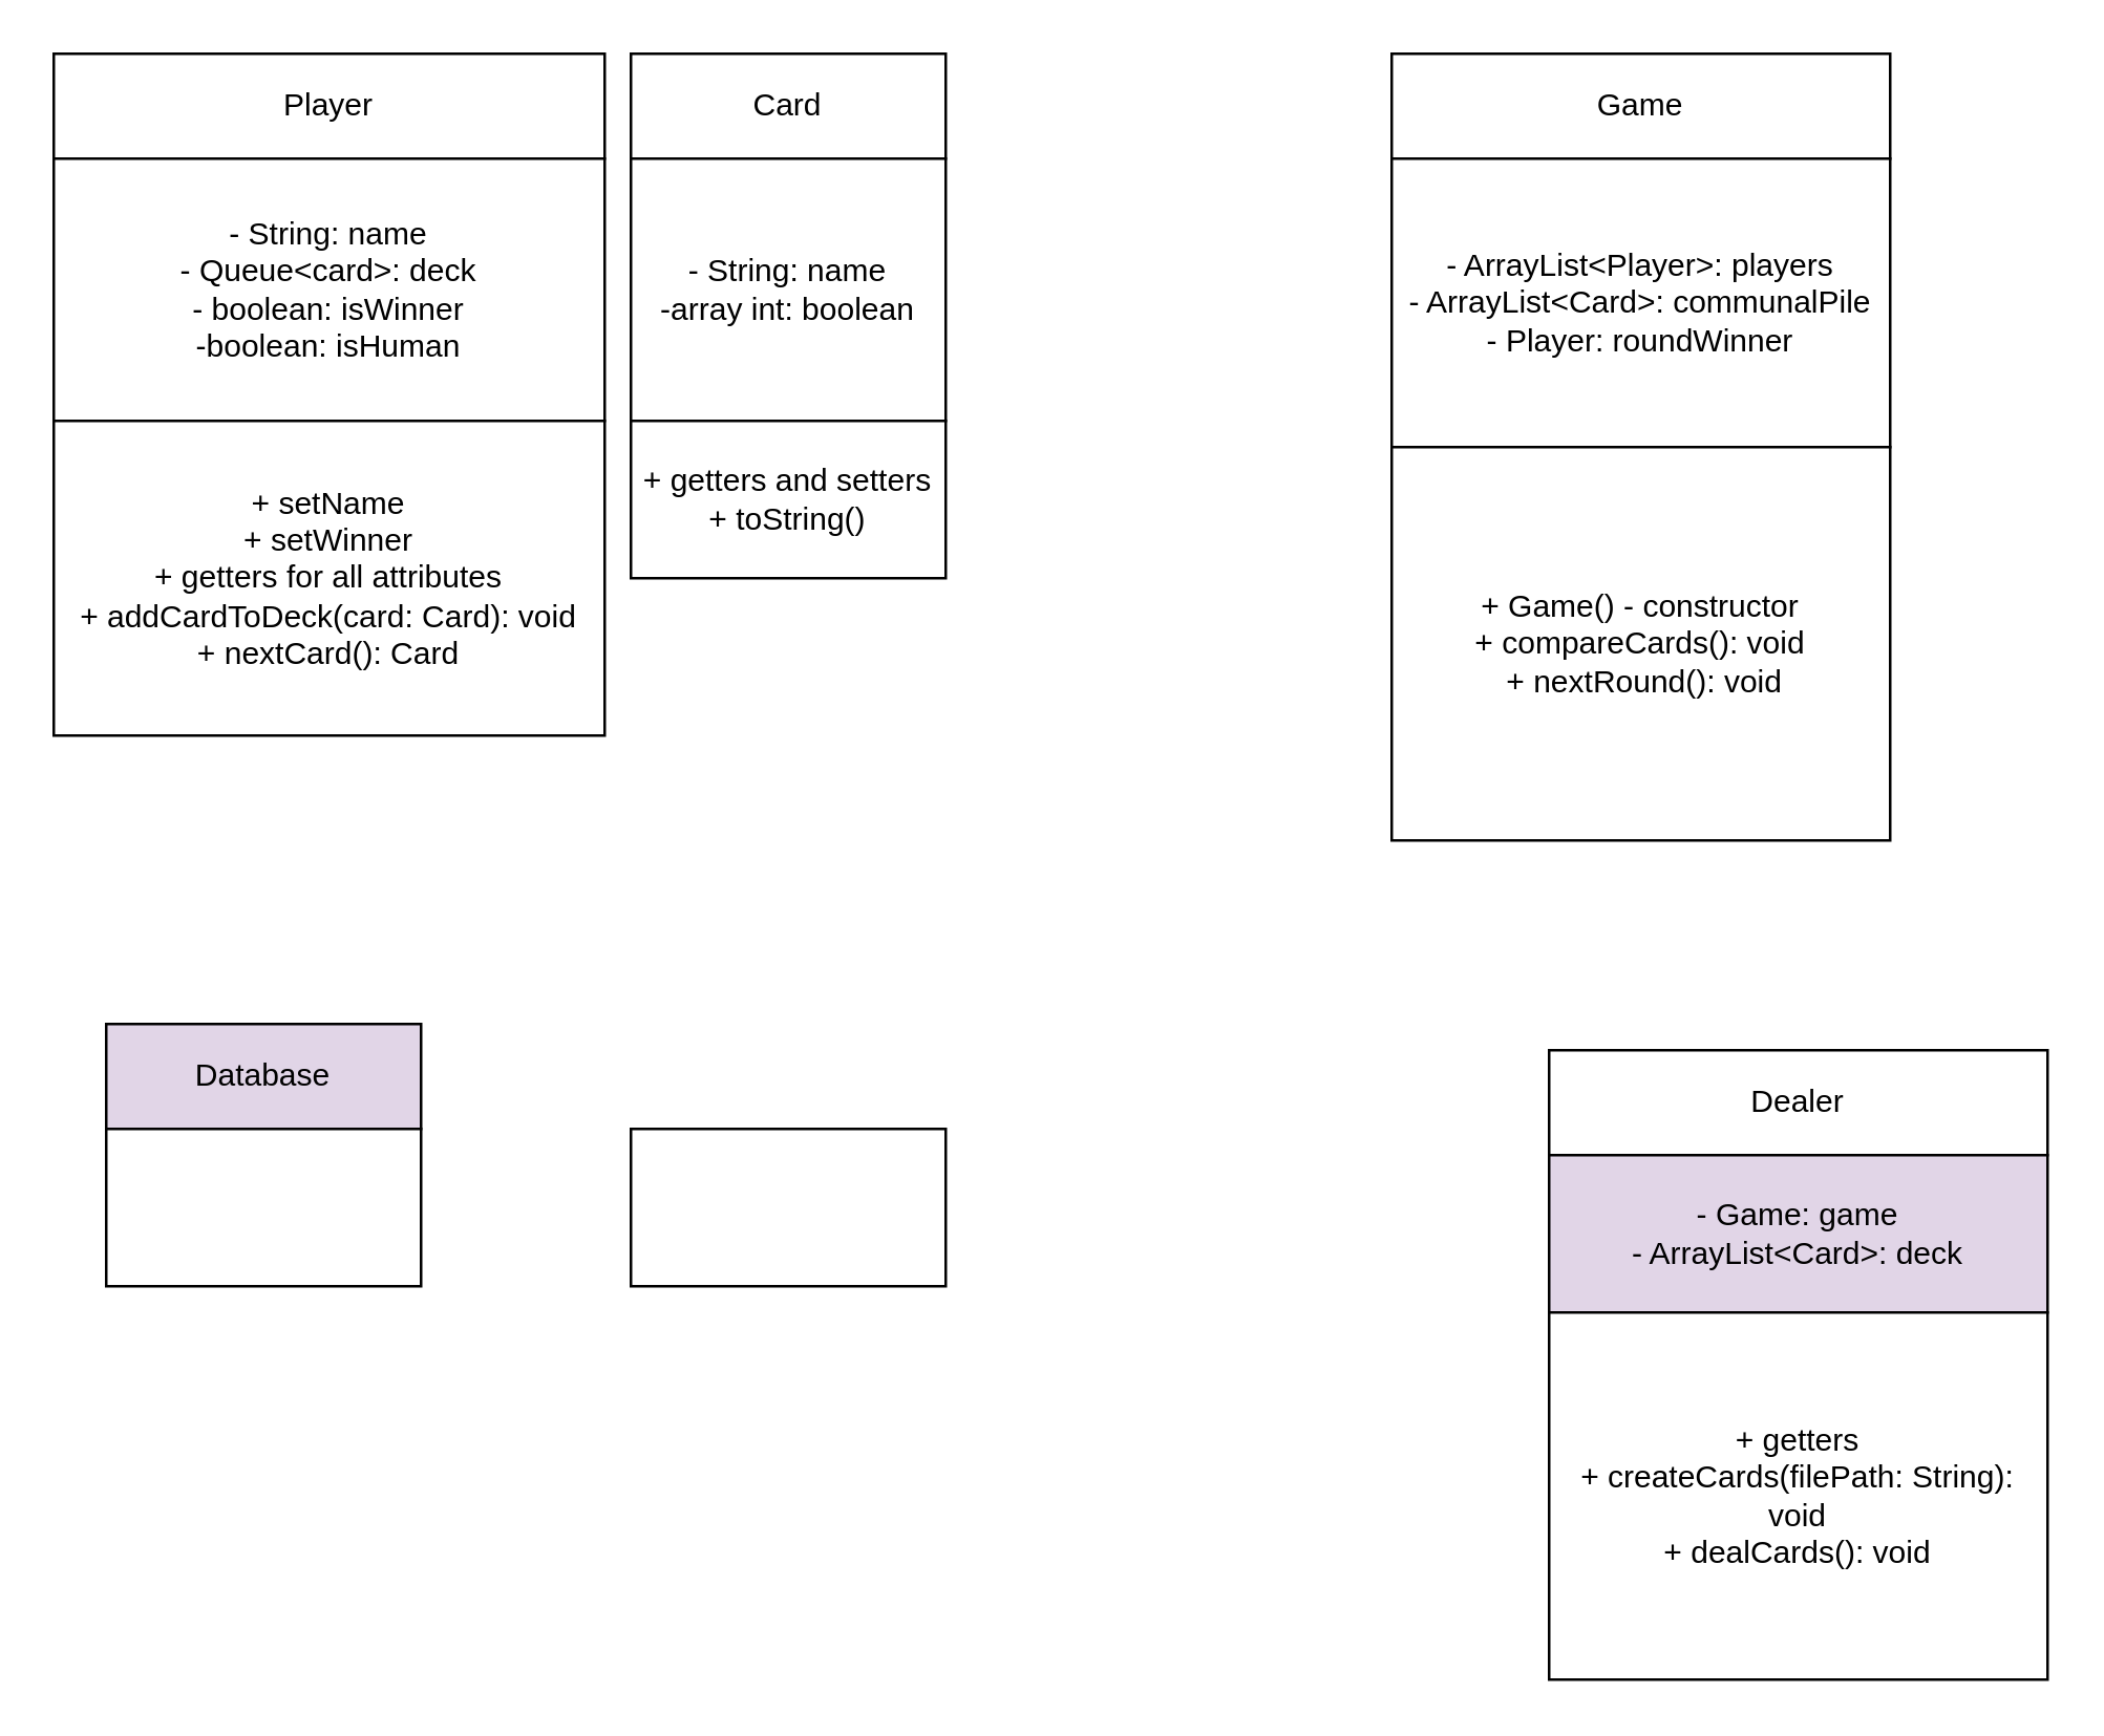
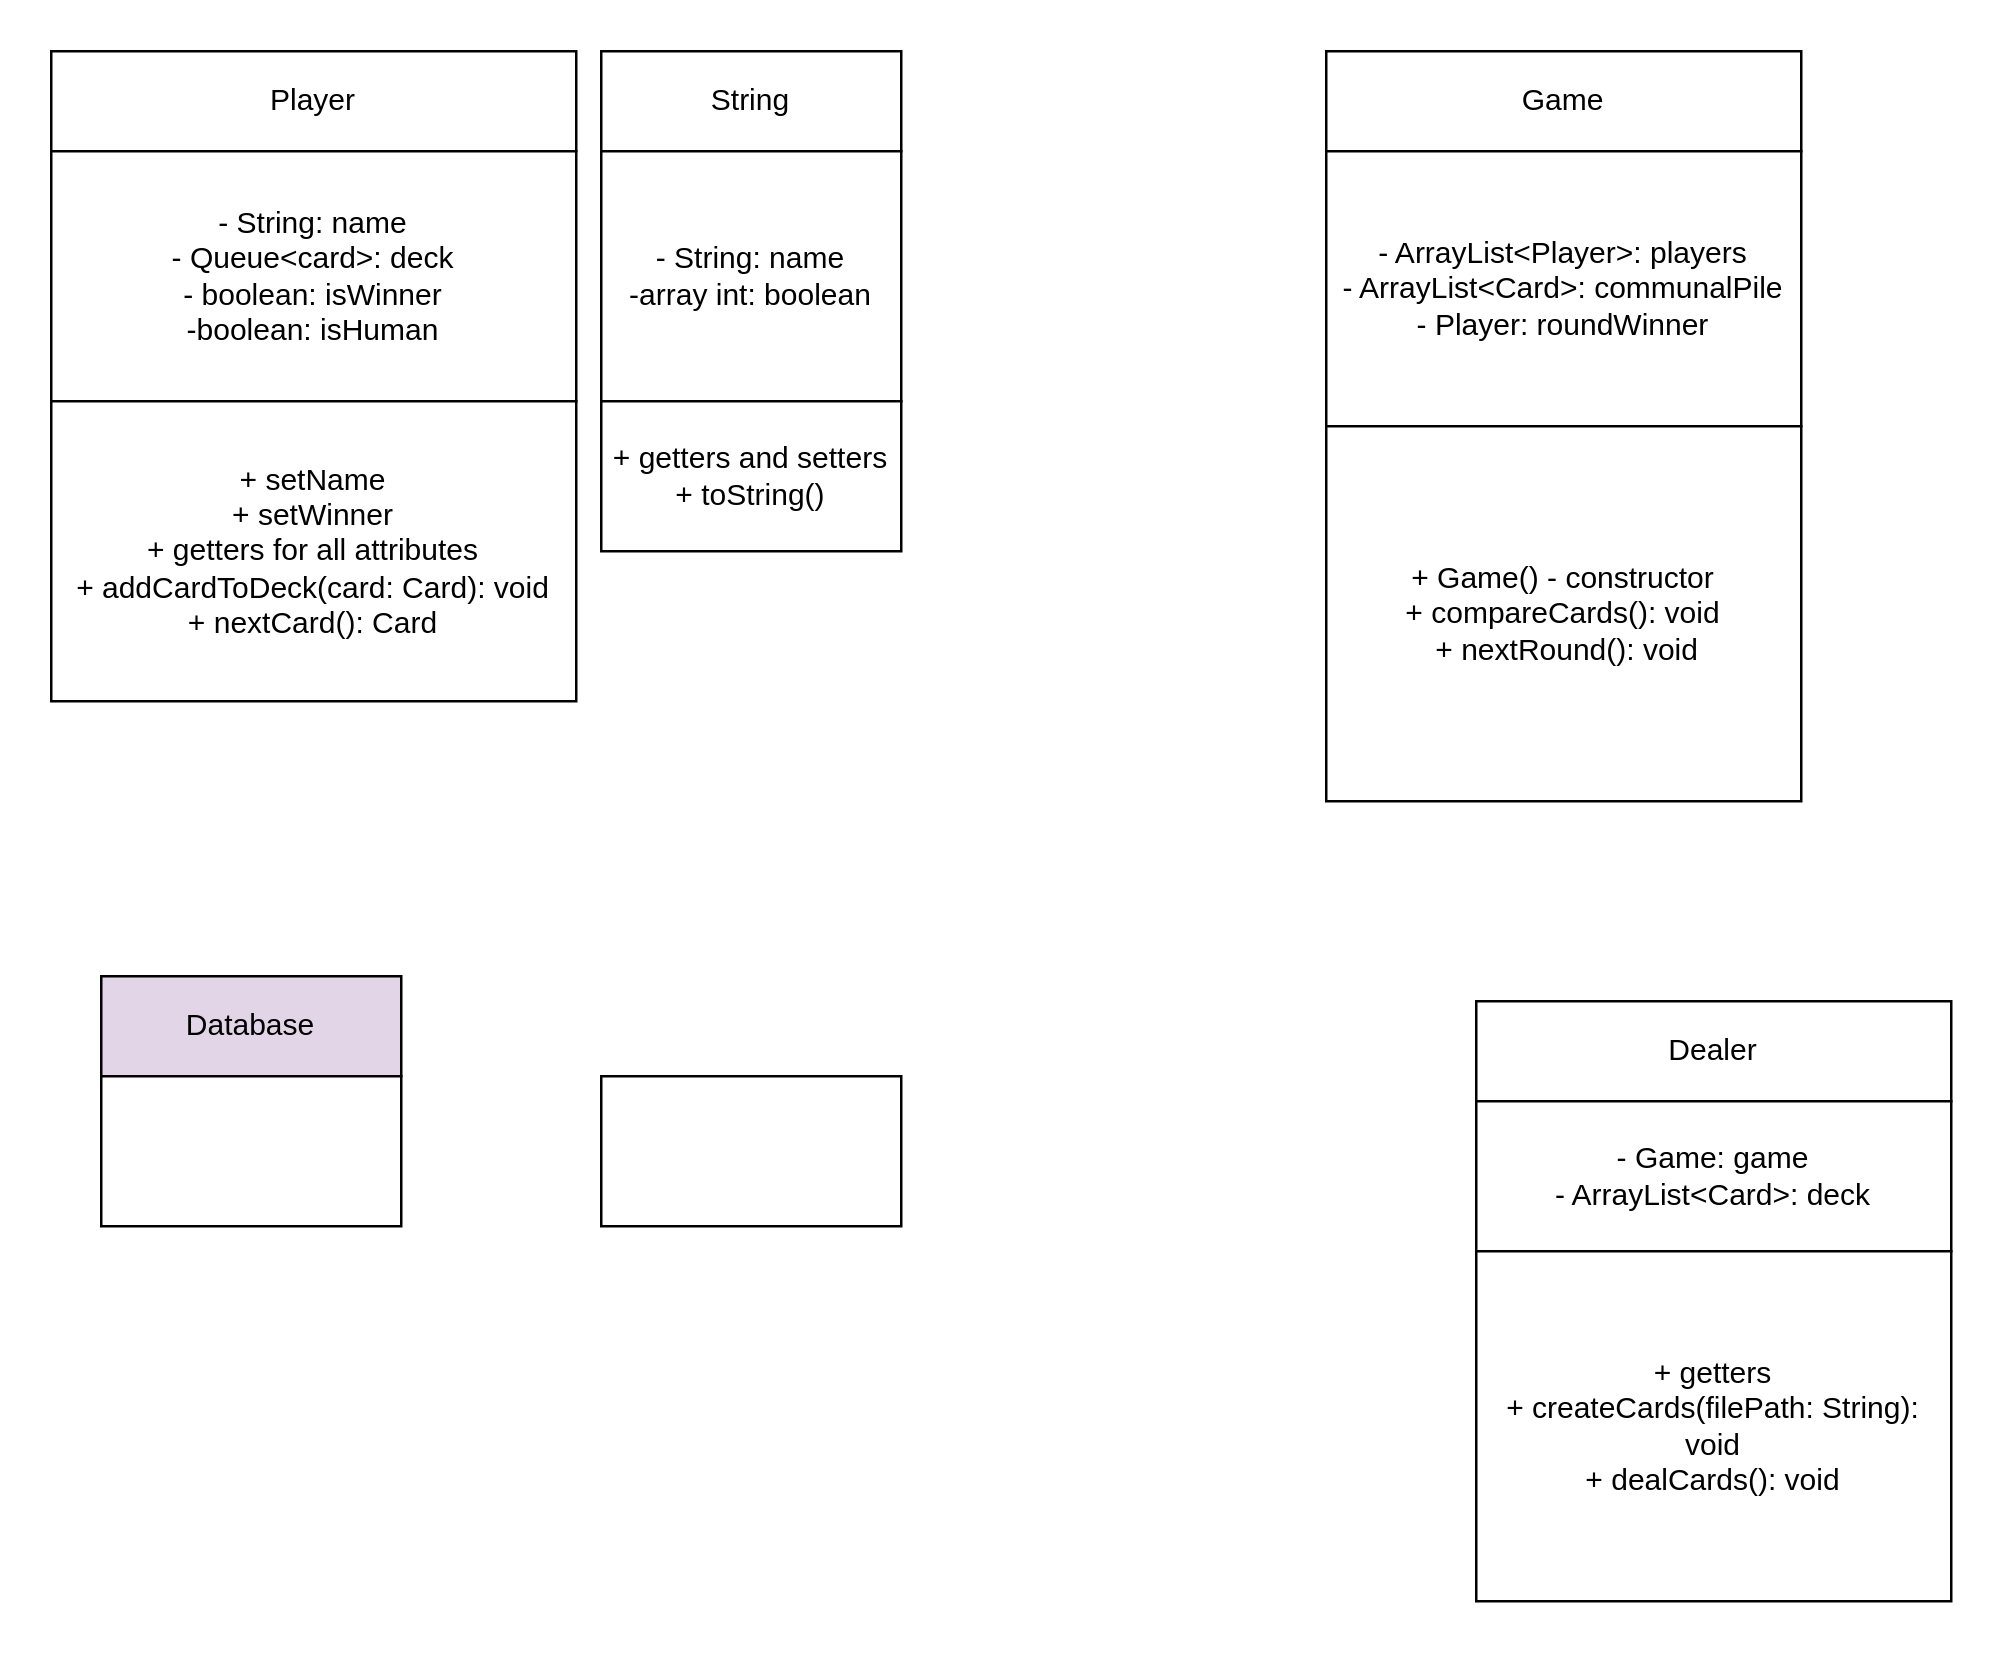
  <mxCell id="0" />
  <mxCell id="1" parent="0" />
  <mxCell id="2" value="Player" style="rounded=0;whiteSpace=wrap;html=1;" vertex="1" parent="1"><mxGeometry x="20" y="20" width="210" height="40" as="geometry" /></mxCell>
  <mxCell id="3" value="- String: name&lt;br&gt;- Queue&amp;lt;card&amp;gt;: deck&lt;br&gt;- boolean: isWinner&lt;br&gt;-boolean: isHuman" style="rounded=0;whiteSpace=wrap;html=1;" vertex="1" parent="1"><mxGeometry x="20" y="60" width="210" height="100" as="geometry" /></mxCell>
- <mxCell id="4" value="Card" style="rounded=0;whiteSpace=wrap;html=1;" vertex="1" parent="1"><mxGeometry x="240" y="20" width="120" height="40" as="geometry" /></mxCell>
+ <mxCell id="4" value="String" style="rounded=0;whiteSpace=wrap;html=1;" vertex="1" parent="1"><mxGeometry x="240" y="20" width="120" height="40" as="geometry" /></mxCell>
  <mxCell id="5" value="- String: name&lt;br&gt;-array int: boolean" style="rounded=0;whiteSpace=wrap;html=1;" vertex="1" parent="1"><mxGeometry x="240" y="60" width="120" height="100" as="geometry" /></mxCell>
  <mxCell id="6" value="Game" style="rounded=0;whiteSpace=wrap;html=1;" vertex="1" parent="1"><mxGeometry x="530" y="20" width="190" height="40" as="geometry" /></mxCell>
  <mxCell id="7" value="- ArrayList&amp;lt;Player&amp;gt;: players&lt;br&gt;- ArrayList&amp;lt;Card&amp;gt;: communalPile&lt;br&gt;- Player: roundWinner" style="rounded=0;whiteSpace=wrap;html=1;" vertex="1" parent="1"><mxGeometry x="530" y="60" width="190" height="110" as="geometry" /></mxCell>
  <mxCell id="8" value="Dealer" style="rounded=0;whiteSpace=wrap;html=1;" vertex="1" parent="1"><mxGeometry x="590" y="400" width="190" height="40" as="geometry" /></mxCell>
- <mxCell id="9" value="- Game: game&lt;br&gt;- ArrayList&amp;lt;Card&amp;gt;: deck&lt;br&gt;" style="rounded=0;whiteSpace=wrap;html=1;fillColor=#e1d5e7;" vertex="1" parent="1"><mxGeometry x="590" y="440" width="190" height="60" as="geometry" /></mxCell>
+ <mxCell id="9" value="- Game: game&lt;br&gt;- ArrayList&amp;lt;Card&amp;gt;: deck&lt;br&gt;" style="rounded=0;whiteSpace=wrap;html=1;" vertex="1" parent="1"><mxGeometry x="590" y="440" width="190" height="60" as="geometry" /></mxCell>
  <mxCell id="10" value="Database" style="rounded=0;whiteSpace=wrap;html=1;fillColor=#e1d5e7;" vertex="1" parent="1"><mxGeometry x="40" y="390" width="120" height="40" as="geometry" /></mxCell>
  <mxCell id="11" value="" style="rounded=0;whiteSpace=wrap;html=1;" vertex="1" parent="1"><mxGeometry x="40" y="430" width="120" height="60" as="geometry" /></mxCell>
  <mxCell id="12" value="" style="rounded=0;whiteSpace=wrap;html=1;" vertex="1" parent="1"><mxGeometry x="240" y="430" width="120" height="60" as="geometry" /></mxCell>
  <mxCell id="13" value="+ getters and setters&lt;br&gt;+ toString()" style="rounded=0;whiteSpace=wrap;html=1;" vertex="1" parent="1"><mxGeometry x="240" y="160" width="120" height="60" as="geometry" /></mxCell>
  <mxCell id="14" value="+ setName&lt;br&gt;+ setWinner&lt;br&gt;+ getters for all attributes&lt;br&gt;+ addCardToDeck(card: Card): void&lt;br&gt;+ nextCard(): Card" style="rounded=0;whiteSpace=wrap;html=1;" vertex="1" parent="1"><mxGeometry x="20" y="160" width="210" height="120" as="geometry" /></mxCell>
  <mxCell id="15" value="+ Game() - constructor&lt;br&gt;+ compareCards(): void&lt;br&gt;&amp;nbsp;+ nextRound(): void" style="rounded=0;whiteSpace=wrap;html=1;" vertex="1" parent="1"><mxGeometry x="530" y="170" width="190" height="150" as="geometry" /></mxCell>
  <mxCell id="16" value="+ getters&lt;br&gt;+ createCards(filePath: String): void&lt;br&gt;+ dealCards(): void" style="rounded=0;whiteSpace=wrap;html=1;" vertex="1" parent="1"><mxGeometry x="590" y="500" width="190" height="140" as="geometry" /></mxCell>
